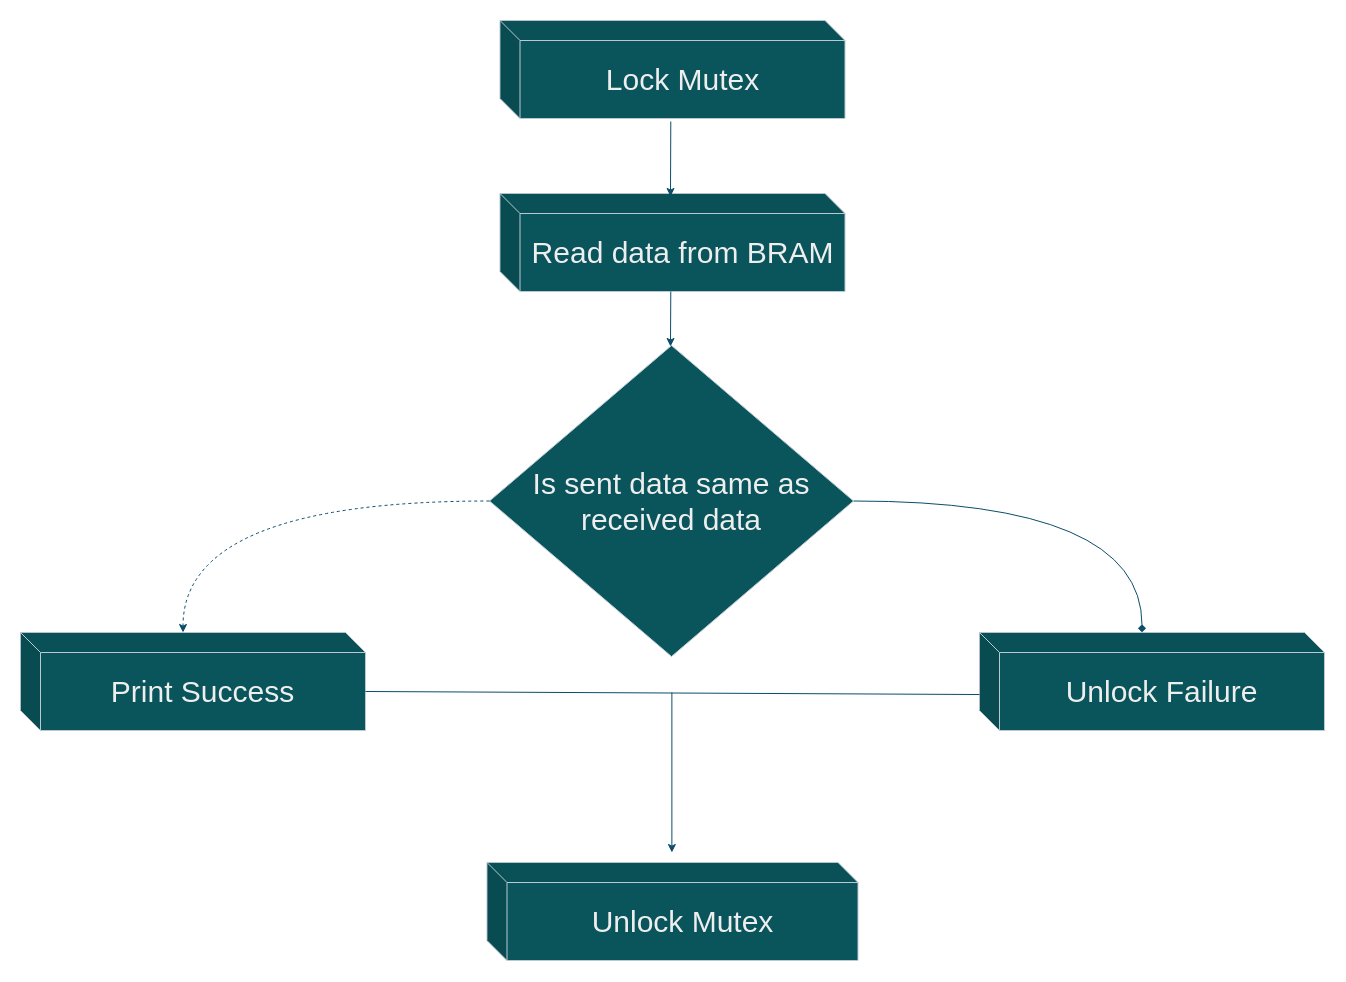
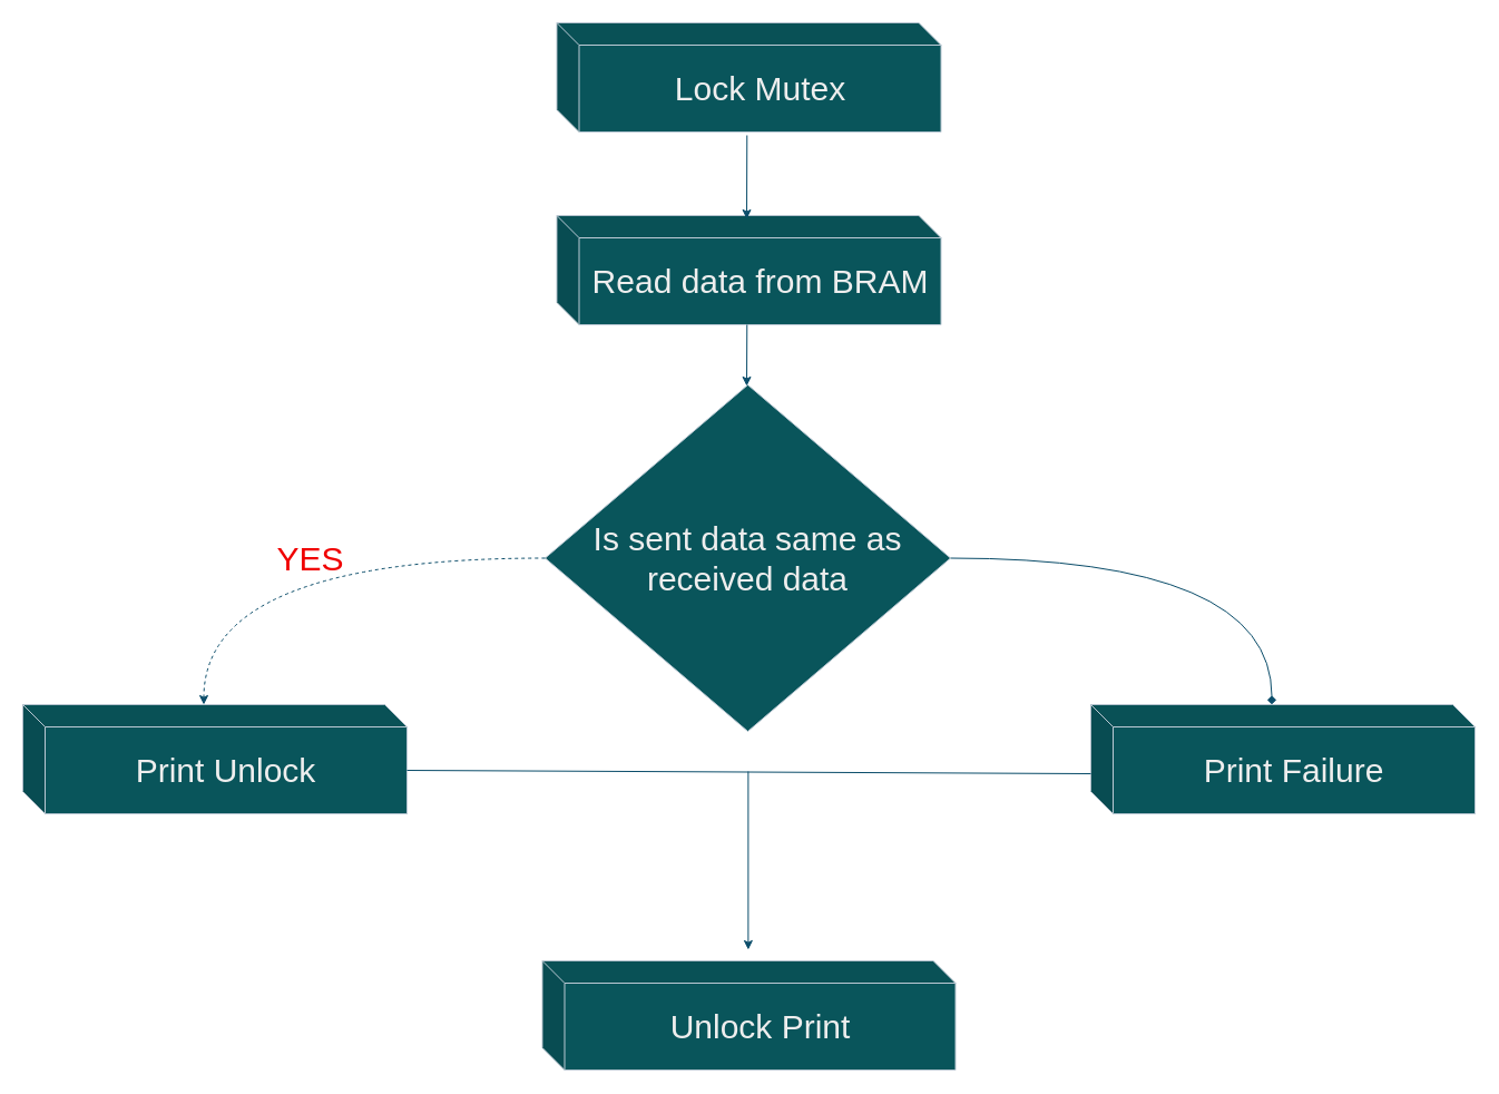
  <mxCell id="0" />
  <mxCell id="1" parent="0" />
  <mxCell id="2" value="&lt;font style=&quot;font-size: 30px;&quot;&gt;Lock Mutex&lt;br&gt;&lt;/font&gt;" style="shape=cube;whiteSpace=wrap;html=1;boundedLbl=1;backgroundOutline=1;darkOpacity=0.05;darkOpacity2=0.1;labelBackgroundColor=none;fillColor=#09555B;strokeColor=#BAC8D3;fontColor=#EEEEEE;" vertex="1" parent="1"><mxGeometry x="499.5" y="20" width="345" height="98" as="geometry" /></mxCell>
  <mxCell id="3" value="" style="curved=1;endArrow=diamond;html=1;rounded=0;strokeColor=#0B4D6A;edgeStyle=orthogonalEdgeStyle;entryX=0;entryY=0;entryDx=162.5;entryDy=0;entryPerimeter=0;exitX=1;exitY=0.5;exitDx=0;exitDy=0;" edge="1" parent="1" source="8" target="5"><mxGeometry width="50" height="50" relative="1" as="geometry"><mxPoint x="815" y="500" as="sourcePoint" /><mxPoint x="1160" y="627" as="targetPoint" /></mxGeometry></mxCell>
  <mxCell id="4" value="&lt;font style=&quot;font-size: 30px;&quot;&gt;Read data from BRAM&lt;br&gt;&lt;/font&gt;" style="shape=cube;whiteSpace=wrap;html=1;boundedLbl=1;backgroundOutline=1;darkOpacity=0.05;darkOpacity2=0.1;labelBackgroundColor=none;fillColor=#09555B;strokeColor=#BAC8D3;fontColor=#EEEEEE;" vertex="1" parent="1"><mxGeometry x="499.5" y="193" width="345" height="98" as="geometry" /></mxCell>
- <mxCell id="5" value="&lt;font style=&quot;font-size: 30px;&quot;&gt;Unlock Failure&lt;br&gt;&lt;/font&gt;" style="shape=cube;whiteSpace=wrap;html=1;boundedLbl=1;backgroundOutline=1;darkOpacity=0.05;darkOpacity2=0.1;labelBackgroundColor=none;fillColor=#09555B;strokeColor=#BAC8D3;fontColor=#EEEEEE;" vertex="1" parent="1"><mxGeometry x="979" y="632" width="345" height="98" as="geometry" /></mxCell>
- <mxCell id="6" value="&lt;font style=&quot;font-size: 30px;&quot;&gt;Print Success&lt;br&gt;&lt;/font&gt;" style="shape=cube;whiteSpace=wrap;html=1;boundedLbl=1;backgroundOutline=1;darkOpacity=0.05;darkOpacity2=0.1;labelBackgroundColor=none;fillColor=#09555B;strokeColor=#BAC8D3;fontColor=#EEEEEE;" vertex="1" parent="1"><mxGeometry x="20" y="632" width="345" height="98" as="geometry" /></mxCell>
- <mxCell id="7" value="&lt;font style=&quot;font-size: 30px;&quot;&gt;Unlock Mutex&lt;br&gt;&lt;/font&gt;" style="shape=cube;whiteSpace=wrap;html=1;boundedLbl=1;backgroundOutline=1;darkOpacity=0.05;darkOpacity2=0.1;labelBackgroundColor=none;fillColor=#09555B;strokeColor=#BAC8D3;fontColor=#EEEEEE;" vertex="1" parent="1"><mxGeometry x="486.5" y="862" width="371" height="98" as="geometry" /></mxCell>
+ <mxCell id="5" value="&lt;font style=&quot;font-size: 30px;&quot;&gt;Print Failure&lt;br&gt;&lt;/font&gt;" style="shape=cube;whiteSpace=wrap;html=1;boundedLbl=1;backgroundOutline=1;darkOpacity=0.05;darkOpacity2=0.1;labelBackgroundColor=none;fillColor=#09555B;strokeColor=#BAC8D3;fontColor=#EEEEEE;" vertex="1" parent="1"><mxGeometry x="979" y="632" width="345" height="98" as="geometry" /></mxCell>
+ <mxCell id="6" value="&lt;font style=&quot;font-size: 30px;&quot;&gt;Print Unlock&lt;br&gt;&lt;/font&gt;" style="shape=cube;whiteSpace=wrap;html=1;boundedLbl=1;backgroundOutline=1;darkOpacity=0.05;darkOpacity2=0.1;labelBackgroundColor=none;fillColor=#09555B;strokeColor=#BAC8D3;fontColor=#EEEEEE;" vertex="1" parent="1"><mxGeometry x="20" y="632" width="345" height="98" as="geometry" /></mxCell>
+ <mxCell id="7" value="&lt;font style=&quot;font-size: 30px;&quot;&gt;Unlock Print&lt;br&gt;&lt;/font&gt;" style="shape=cube;whiteSpace=wrap;html=1;boundedLbl=1;backgroundOutline=1;darkOpacity=0.05;darkOpacity2=0.1;labelBackgroundColor=none;fillColor=#09555B;strokeColor=#BAC8D3;fontColor=#EEEEEE;" vertex="1" parent="1"><mxGeometry x="486.5" y="862" width="371" height="98" as="geometry" /></mxCell>
  <mxCell id="8" value="&lt;div style=&quot;font-size: 30px;&quot;&gt;&lt;font style=&quot;font-size: 30px;&quot;&gt;Is sent data same as &lt;br&gt;&lt;/font&gt;&lt;/div&gt;&lt;div style=&quot;font-size: 30px;&quot;&gt;&lt;font style=&quot;font-size: 30px;&quot;&gt;received data&lt;/font&gt;&lt;/div&gt;" style="rhombus;whiteSpace=wrap;html=1;labelBackgroundColor=none;fillColor=#09555B;strokeColor=#BAC8D3;fontColor=#EEEEEE;" vertex="1" parent="1"><mxGeometry x="489" y="345" width="364" height="311" as="geometry" /></mxCell>
  <mxCell id="9" value="" style="endArrow=none;html=1;rounded=0;strokeColor=#0B4D6A;entryX=0;entryY=0.633;entryDx=0;entryDy=0;entryPerimeter=0;exitX=0;exitY=0;exitDx=345;exitDy=59;exitPerimeter=0;" edge="1" parent="1" source="6" target="5"><mxGeometry width="50" height="50" relative="1" as="geometry"><mxPoint x="638" y="725" as="sourcePoint" /><mxPoint x="688" y="675" as="targetPoint" /></mxGeometry></mxCell>
  <mxCell id="10" value="" style="endArrow=classic;html=1;rounded=0;strokeColor=#0B4D6A;" edge="1" parent="1"><mxGeometry width="50" height="50" relative="1" as="geometry"><mxPoint x="671.38" y="692" as="sourcePoint" /><mxPoint x="671.38" y="852" as="targetPoint" /></mxGeometry></mxCell>
  <mxCell id="11" value="" style="curved=1;endArrow=classic;html=1;rounded=0;strokeColor=#0B4D6A;edgeStyle=orthogonalEdgeStyle;entryX=0;entryY=0;entryDx=162.5;entryDy=0;entryPerimeter=0;exitX=0;exitY=0.5;exitDx=0;exitDy=0;align=center;dashed=1;" edge="1" parent="1" source="8" target="6"><mxGeometry x="-0.0" width="50" height="50" relative="1" as="geometry"><mxPoint x="511" y="542" as="sourcePoint" /><mxPoint x="222" y="411" as="targetPoint" /><mxPoint as="offset" /></mxGeometry></mxCell>
+ <mxCell id="12" value="&lt;font style=&quot;font-size: 30px;&quot; color=&quot;#f00000&quot;&gt;YES&lt;/font&gt;" style="text;html=1;align=center;verticalAlign=middle;resizable=0;points=[];autosize=1;strokeColor=none;fillColor=none;fontColor=#EEEEEE;" vertex="1" parent="1"><mxGeometry x="238.5" y="477" width="78" height="48" as="geometry" /></mxCell>
  <mxCell id="13" value="" style="endArrow=classic;html=1;rounded=0;strokeColor=#0B4D6A;" edge="1" parent="1"><mxGeometry width="50" height="50" relative="1" as="geometry"><mxPoint x="670.29" y="291" as="sourcePoint" /><mxPoint x="670" y="346" as="targetPoint" /></mxGeometry></mxCell>
  <mxCell id="14" value="" style="endArrow=classic;html=1;rounded=0;strokeColor=#0B4D6A;" edge="1" parent="1"><mxGeometry width="50" height="50" relative="1" as="geometry"><mxPoint x="670.29" y="121" as="sourcePoint" /><mxPoint x="670" y="196" as="targetPoint" /></mxGeometry></mxCell>
